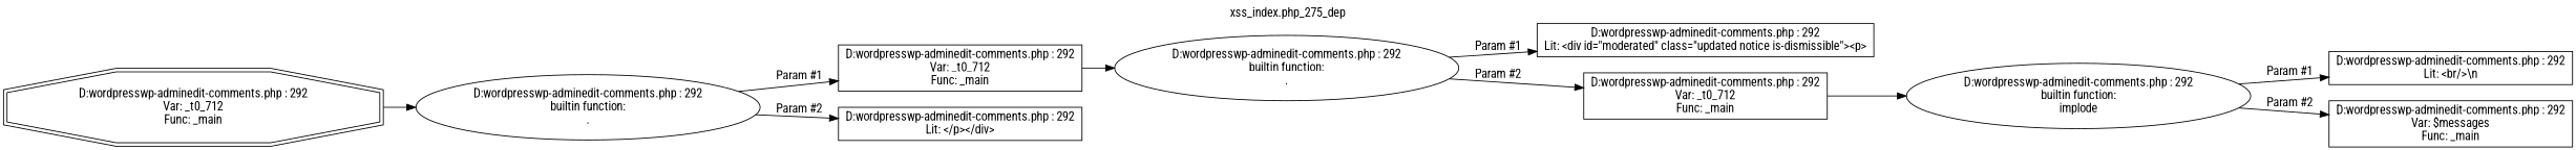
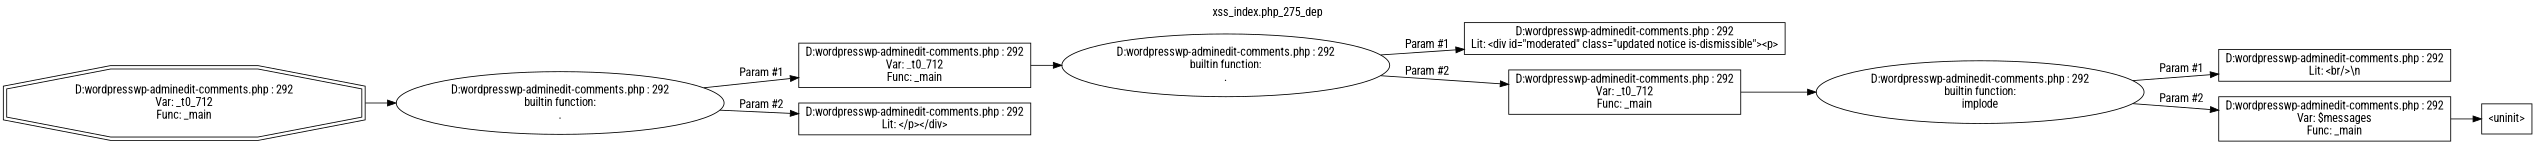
  digraph {
    label="xss_index.php_275_dep"
    labelloc=t
    rankdir=LR
    fontname="Roboto Condensed"
    node [shape=box fontname="Roboto Condensed"]
    edge [fontname="Roboto Condensed"]
    n1 [label="D:\wordpress\wp-admin\edit-comments.php : 292\nVar: _t0_712\nFunc: _main\n" shape=doubleoctagon]
    n2 [label="D:\wordpress\wp-admin\edit-comments.php : 292\nbuiltin function:\n.\n" shape=ellipse]
    n3 [label="D:\wordpress\wp-admin\edit-comments.php : 292\nVar: _t0_712\nFunc: _main\n"]
    n4 [label="D:\wordpress\wp-admin\edit-comments.php : 292\nLit: </p></div>\n"]
    n5 [label="D:\wordpress\wp-admin\edit-comments.php : 292\nbuiltin function:\n.\n" shape=ellipse]
    n6 [label="D:\wordpress\wp-admin\edit-comments.php : 292\nLit: <div id=\"moderated\" class=\"updated notice is-dismissible\"><p>\n"]
    n7 [label="D:\wordpress\wp-admin\edit-comments.php : 292\nVar: _t0_712\nFunc: _main\n"]
    n8 [label="D:\wordpress\wp-admin\edit-comments.php : 292\nbuiltin function:\nimplode\n" shape=ellipse]
    n9 [label="D:\wordpress\wp-admin\edit-comments.php : 292\nLit: <br/>\\n\n"]
    n10 [label="D:\wordpress\wp-admin\edit-comments.php : 292\nVar: $messages\nFunc: _main\n"]
+   n11 [label="<uninit>"]
    n1 -> n2
    n2 -> n3 [label="Param #1"]
    n2 -> n4 [label="Param #2"]
    n3 -> n5
    n5 -> n6 [label="Param #1"]
    n5 -> n7 [label="Param #2"]
    n7 -> n8
    n8 -> n9 [label="Param #1"]
    n8 -> n10 [label="Param #2"]
+   n10 -> n11
  }
